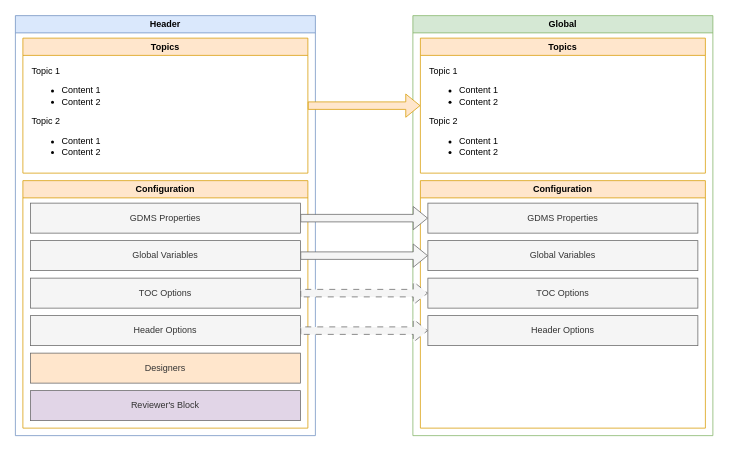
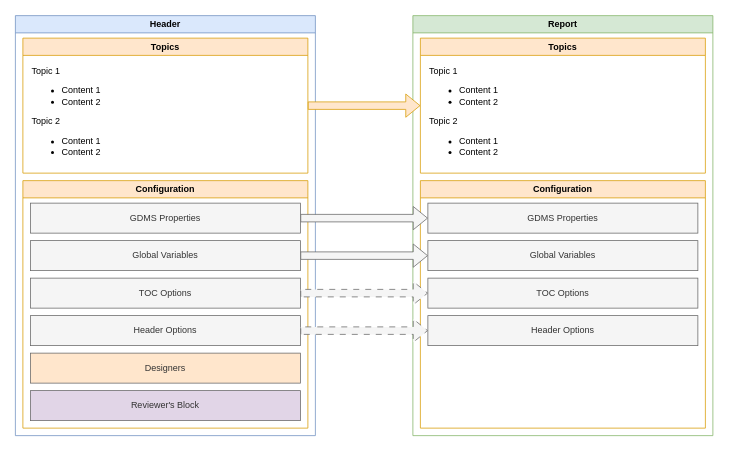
  <mxCell id="0" />
  <mxCell id="1" parent="0" />
  <mxCell id="2" value="Header" style="swimlane;whiteSpace=wrap;html=1;fillColor=#dae8fc;strokeColor=#6c8ebf;" vertex="1" parent="1"><mxGeometry x="20" y="20" width="400" height="560" as="geometry"><mxRectangle x="60" y="190" width="140" height="30" as="alternateBounds" /></mxGeometry></mxCell>
  <mxCell id="3" value="Topics" style="swimlane;whiteSpace=wrap;html=1;fillColor=#ffe6cc;strokeColor=#d79b00;" vertex="1" parent="2"><mxGeometry x="10" y="30" width="380" height="180" as="geometry" /></mxCell>
  <mxCell id="4" value="Topic 1&lt;div&gt;&lt;ul&gt;&lt;li&gt;Content 1&lt;/li&gt;&lt;li&gt;Content 2&lt;/li&gt;&lt;/ul&gt;Topic 2&lt;div&gt;&lt;ul&gt;&lt;li&gt;Content 1&lt;/li&gt;&lt;li&gt;Content 2&lt;/li&gt;&lt;/ul&gt;&lt;/div&gt;&lt;/div&gt;" style="text;html=1;align=left;verticalAlign=top;whiteSpace=wrap;rounded=0;horizontal=1;" vertex="1" parent="3"><mxGeometry x="10" y="30" width="300" height="160" as="geometry" /></mxCell>
  <mxCell id="5" value="Configuration" style="swimlane;whiteSpace=wrap;html=1;fillColor=#ffe6cc;strokeColor=#d79b00;" vertex="1" parent="2"><mxGeometry x="10" y="220" width="380" height="330" as="geometry"><mxRectangle x="10" y="220" width="110" height="30" as="alternateBounds" /></mxGeometry></mxCell>
  <mxCell id="6" value="TOC Options" style="rounded=0;whiteSpace=wrap;html=1;fillColor=#f5f5f5;fontColor=#333333;strokeColor=#666666;" vertex="1" parent="5"><mxGeometry x="10" y="130" width="360" height="40" as="geometry" /></mxCell>
  <mxCell id="7" value="Global Variables" style="rounded=0;whiteSpace=wrap;html=1;fillColor=#f5f5f5;fontColor=#333333;strokeColor=#666666;" vertex="1" parent="5"><mxGeometry x="10" y="80" width="360" height="40" as="geometry" /></mxCell>
  <mxCell id="8" value="Designers" style="rounded=0;whiteSpace=wrap;html=1;fillColor=#ffe6cc;fontColor=#333333;strokeColor=#666666;" vertex="1" parent="5"><mxGeometry x="10" y="230" width="360" height="40" as="geometry" /></mxCell>
  <mxCell id="9" value="Reviewer's Block" style="rounded=0;whiteSpace=wrap;html=1;fillColor=#e1d5e7;fontColor=#333333;strokeColor=#666666;" vertex="1" parent="5"><mxGeometry x="10" y="280" width="360" height="40" as="geometry" /></mxCell>
  <mxCell id="10" value="GDMS Properties" style="rounded=0;whiteSpace=wrap;html=1;fillColor=#f5f5f5;fontColor=#333333;strokeColor=#666666;" vertex="1" parent="5"><mxGeometry x="10" y="30" width="360" height="40" as="geometry" /></mxCell>
  <mxCell id="11" value="Header Options" style="rounded=0;whiteSpace=wrap;html=1;fillColor=#f5f5f5;fontColor=#333333;strokeColor=#666666;" vertex="1" parent="5"><mxGeometry x="10" y="180" width="360" height="40" as="geometry" /></mxCell>
- <mxCell id="12" value="Global" style="swimlane;whiteSpace=wrap;html=1;fillColor=#d5e8d4;strokeColor=#82b366;" vertex="1" parent="1"><mxGeometry x="550" y="20" width="400" height="560" as="geometry"><mxRectangle x="60" y="190" width="140" height="30" as="alternateBounds" /></mxGeometry></mxCell>
+ <mxCell id="12" value="Report" style="swimlane;whiteSpace=wrap;html=1;fillColor=#d5e8d4;strokeColor=#82b366;" vertex="1" parent="1"><mxGeometry x="550" y="20" width="400" height="560" as="geometry"><mxRectangle x="60" y="190" width="140" height="30" as="alternateBounds" /></mxGeometry></mxCell>
  <mxCell id="13" value="Topics" style="swimlane;whiteSpace=wrap;html=1;fillColor=#ffe6cc;strokeColor=#d79b00;" vertex="1" parent="12"><mxGeometry x="10" y="30" width="380" height="180" as="geometry" /></mxCell>
  <mxCell id="14" value="Topic 1&lt;div&gt;&lt;ul&gt;&lt;li&gt;Content 1&lt;/li&gt;&lt;li&gt;Content 2&lt;/li&gt;&lt;/ul&gt;Topic 2&lt;div&gt;&lt;ul&gt;&lt;li&gt;Content 1&lt;/li&gt;&lt;li&gt;Content 2&lt;/li&gt;&lt;/ul&gt;&lt;/div&gt;&lt;/div&gt;" style="text;html=1;align=left;verticalAlign=top;whiteSpace=wrap;rounded=0;horizontal=1;" vertex="1" parent="13"><mxGeometry x="10" y="30" width="300" height="160" as="geometry" /></mxCell>
  <mxCell id="15" value="Configuration" style="swimlane;whiteSpace=wrap;html=1;fillColor=#ffe6cc;strokeColor=#d79b00;" vertex="1" parent="12"><mxGeometry x="10" y="220" width="380" height="330" as="geometry"><mxRectangle x="10" y="220" width="110" height="30" as="alternateBounds" /></mxGeometry></mxCell>
  <mxCell id="16" value="TOC Options" style="rounded=0;whiteSpace=wrap;html=1;fillColor=#f5f5f5;fontColor=#333333;strokeColor=#666666;" vertex="1" parent="15"><mxGeometry x="10" y="130" width="360" height="40" as="geometry" /></mxCell>
  <mxCell id="17" value="Global Variables" style="rounded=0;whiteSpace=wrap;html=1;fillColor=#f5f5f5;fontColor=#333333;strokeColor=#666666;" vertex="1" parent="15"><mxGeometry x="10" y="80" width="360" height="40" as="geometry" /></mxCell>
  <mxCell id="18" value="GDMS Properties" style="rounded=0;whiteSpace=wrap;html=1;fillColor=#f5f5f5;fontColor=#333333;strokeColor=#666666;" vertex="1" parent="15"><mxGeometry x="10" y="30" width="360" height="40" as="geometry" /></mxCell>
  <mxCell id="19" value="Header Options" style="rounded=0;whiteSpace=wrap;html=1;fillColor=#f5f5f5;fontColor=#333333;strokeColor=#666666;" vertex="1" parent="15"><mxGeometry x="10" y="180" width="360" height="40" as="geometry" /></mxCell>
  <mxCell id="20" style="rounded=0;orthogonalLoop=1;jettySize=auto;html=1;exitX=1;exitY=0.5;exitDx=0;exitDy=0;entryX=0;entryY=0.5;entryDx=0;entryDy=0;shape=flexArrow;fillColor=#ffe6cc;strokeColor=#d79b00;" edge="1" parent="1" source="3" target="13"><mxGeometry relative="1" as="geometry" /></mxCell>
  <mxCell id="21" style="rounded=0;orthogonalLoop=1;jettySize=auto;html=1;entryX=0;entryY=0.5;entryDx=0;entryDy=0;shape=flexArrow;fillColor=#f5f5f5;strokeColor=#666666;" edge="1" parent="1" source="10" target="18"><mxGeometry relative="1" as="geometry" /></mxCell>
  <mxCell id="22" style="edgeStyle=orthogonalEdgeStyle;rounded=0;orthogonalLoop=1;jettySize=auto;html=1;entryX=0;entryY=0.5;entryDx=0;entryDy=0;fillColor=#f5f5f5;strokeColor=#666666;shape=flexArrow;" edge="1" parent="1" source="7" target="17"><mxGeometry relative="1" as="geometry" /></mxCell>
  <mxCell id="23" style="rounded=0;orthogonalLoop=1;jettySize=auto;html=1;entryX=0;entryY=0.5;entryDx=0;entryDy=0;shape=flexArrow;dashed=1;dashPattern=8 8;fillColor=#f5f5f5;strokeColor=#666666;" edge="1" parent="1" source="6" target="16"><mxGeometry relative="1" as="geometry" /></mxCell>
  <mxCell id="24" style="rounded=0;orthogonalLoop=1;jettySize=auto;html=1;entryX=0;entryY=0.5;entryDx=0;entryDy=0;shape=flexArrow;dashed=1;dashPattern=8 8;fillColor=#f5f5f5;strokeColor=#666666;" edge="1" parent="1" source="11" target="19"><mxGeometry relative="1" as="geometry" /></mxCell>
